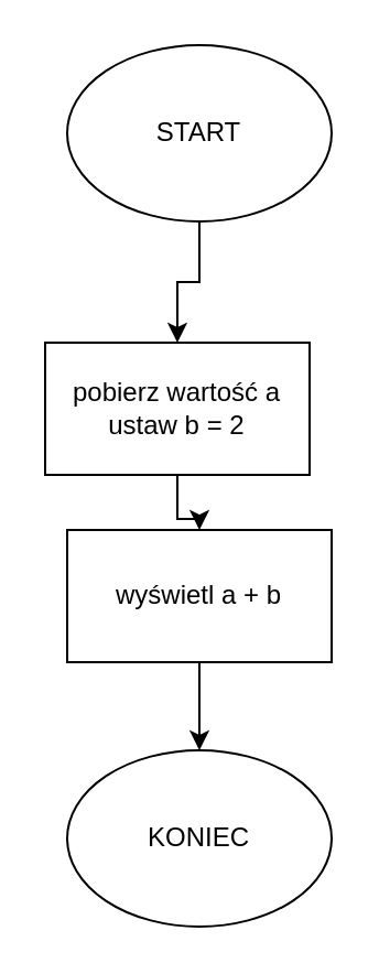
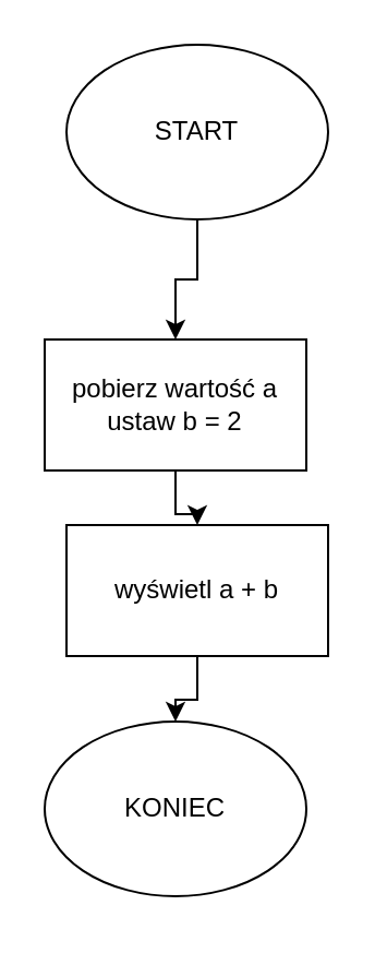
  <mxCell id="0" />
  <mxCell id="1" parent="0" />
  <mxCell id="2" value="" style="edgeStyle=orthogonalEdgeStyle;rounded=0;orthogonalLoop=1;jettySize=auto;html=1;" edge="1" parent="1" source="3" target="5"><mxGeometry relative="1" as="geometry" /></mxCell>
  <mxCell id="3" value="START" style="ellipse;whiteSpace=wrap;html=1;" vertex="1" parent="1"><mxGeometry x="30" y="20" width="120" height="80" as="geometry" /></mxCell>
  <mxCell id="4" style="edgeStyle=orthogonalEdgeStyle;rounded=0;orthogonalLoop=1;jettySize=auto;html=1;" edge="1" parent="1" source="5" target="7"><mxGeometry relative="1" as="geometry" /></mxCell>
  <mxCell id="5" value="pobierz wartość a&lt;br&gt;ustaw b = 2" style="rounded=0;whiteSpace=wrap;html=1;" vertex="1" parent="1"><mxGeometry x="20" y="155" width="120" height="60" as="geometry" /></mxCell>
  <mxCell id="6" value="" style="edgeStyle=orthogonalEdgeStyle;rounded=0;orthogonalLoop=1;jettySize=auto;html=1;" edge="1" parent="1" source="7" target="8"><mxGeometry relative="1" as="geometry" /></mxCell>
  <mxCell id="7" value="wyświetl a + b" style="rounded=0;whiteSpace=wrap;html=1;" vertex="1" parent="1"><mxGeometry x="30" y="240" width="120" height="60" as="geometry" /></mxCell>
- <mxCell id="8" value="KONIEC" style="ellipse;whiteSpace=wrap;html=1;" vertex="1" parent="1"><mxGeometry x="30" y="340" width="120" height="80" as="geometry" /></mxCell>
+ <mxCell id="8" value="KONIEC" style="ellipse;whiteSpace=wrap;html=1;" vertex="1" parent="1"><mxGeometry x="20" y="330" width="120" height="80" as="geometry" /></mxCell>
